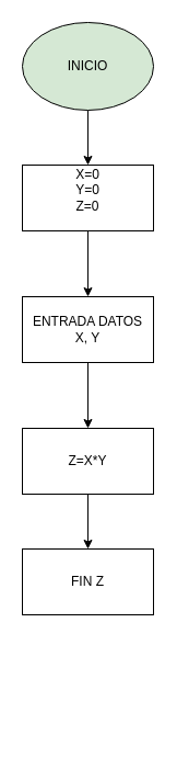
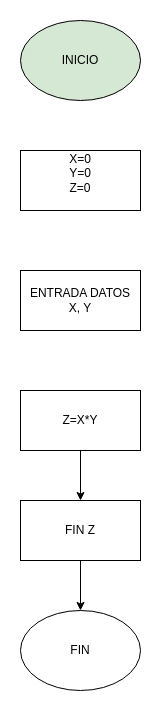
  <mxCell id="0" />
  <mxCell id="1" parent="0" />
- <mxCell id="2" style="edgeStyle=orthogonalEdgeStyle;rounded=0;orthogonalLoop=1;jettySize=auto;html=1;exitX=0.5;exitY=1;exitDx=0;exitDy=0;entryX=0.5;entryY=0;entryDx=0;entryDy=0;" edge="1" parent="1" source="3" target="5"><mxGeometry relative="1" as="geometry" /></mxCell>
  <mxCell id="3" value="INICIO" style="ellipse;whiteSpace=wrap;html=1;fillColor=#d5e8d4;" vertex="1" parent="1"><mxGeometry x="20" y="20" width="120" height="80" as="geometry" /></mxCell>
- <mxCell id="4" style="edgeStyle=orthogonalEdgeStyle;rounded=0;orthogonalLoop=1;jettySize=auto;html=1;exitX=0.5;exitY=1;exitDx=0;exitDy=0;entryX=0.5;entryY=0;entryDx=0;entryDy=0;" edge="1" parent="1" source="5" target="7"><mxGeometry relative="1" as="geometry" /></mxCell>
  <mxCell id="5" value="&lt;div&gt;X=0&lt;/div&gt;&lt;div&gt;Y=0&lt;/div&gt;&lt;div&gt;Z=0&lt;br&gt;&lt;/div&gt;&lt;div&gt;&lt;br&gt;&lt;/div&gt;" style="rounded=0;whiteSpace=wrap;html=1;" vertex="1" parent="1"><mxGeometry x="20" y="150" width="120" height="60" as="geometry" /></mxCell>
- <mxCell id="6" style="edgeStyle=orthogonalEdgeStyle;rounded=0;orthogonalLoop=1;jettySize=auto;html=1;exitX=0.5;exitY=1;exitDx=0;exitDy=0;entryX=0.5;entryY=0;entryDx=0;entryDy=0;" edge="1" parent="1" source="7" target="9"><mxGeometry relative="1" as="geometry" /></mxCell>
  <mxCell id="7" value="&lt;div&gt;ENTRADA DATOS &lt;br&gt;&lt;/div&gt;&lt;div&gt;X, Y&lt;br&gt;&lt;/div&gt;" style="rounded=0;whiteSpace=wrap;html=1;" vertex="1" parent="1"><mxGeometry x="20" y="270" width="120" height="60" as="geometry" /></mxCell>
  <mxCell id="8" style="edgeStyle=orthogonalEdgeStyle;rounded=0;orthogonalLoop=1;jettySize=auto;html=1;exitX=0.5;exitY=1;exitDx=0;exitDy=0;entryX=0.5;entryY=0;entryDx=0;entryDy=0;" edge="1" parent="1" source="9" target="11"><mxGeometry relative="1" as="geometry" /></mxCell>
  <mxCell id="9" value="Z=X*Y" style="rounded=0;whiteSpace=wrap;html=1;" vertex="1" parent="1"><mxGeometry x="20" y="390" width="120" height="60" as="geometry" /></mxCell>
+ <mxCell id="10" style="edgeStyle=orthogonalEdgeStyle;rounded=0;orthogonalLoop=1;jettySize=auto;html=1;exitX=0.5;exitY=1;exitDx=0;exitDy=0;entryX=0.5;entryY=0;entryDx=0;entryDy=0;" edge="1" parent="1" source="11" target="12"><mxGeometry relative="1" as="geometry" /></mxCell>
  <mxCell id="11" value="FIN Z" style="rounded=0;whiteSpace=wrap;html=1;" vertex="1" parent="1"><mxGeometry x="20" y="500" width="120" height="60" as="geometry" /></mxCell>
+ <mxCell id="12" value="FIN" style="ellipse;whiteSpace=wrap;html=1;" vertex="1" parent="1"><mxGeometry x="20" y="610" width="120" height="80" as="geometry" /></mxCell>
